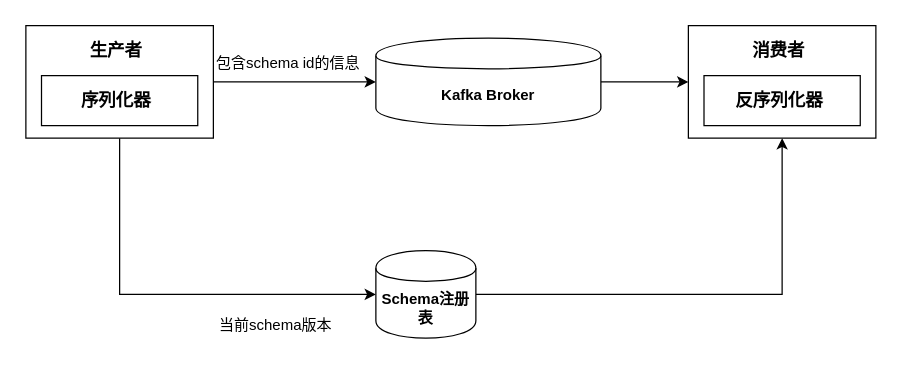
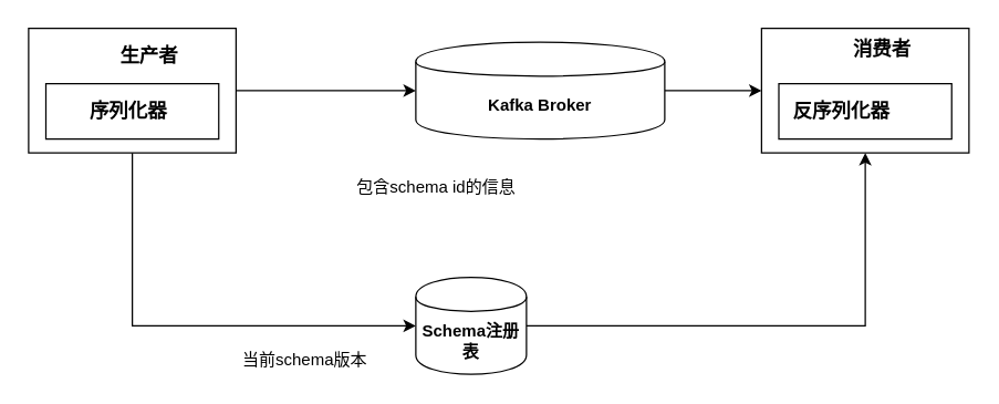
  <mxCell id="0" />
  <mxCell id="1" parent="0" />
  <mxCell id="2" style="edgeStyle=orthogonalEdgeStyle;rounded=0;orthogonalLoop=1;jettySize=auto;html=1;" edge="1" parent="1" source="4" target="7"><mxGeometry relative="1" as="geometry" /></mxCell>
  <mxCell id="3" style="edgeStyle=orthogonalEdgeStyle;rounded=0;orthogonalLoop=1;jettySize=auto;html=1;entryX=0;entryY=0.5;entryDx=0;entryDy=0;" edge="1" parent="1" source="4" target="9"><mxGeometry relative="1" as="geometry"><Array as="points"><mxPoint x="95" y="235" /></Array></mxGeometry></mxCell>
  <mxCell id="4" value="" style="rounded=0;whiteSpace=wrap;html=1;" vertex="1" parent="1"><mxGeometry x="20" y="20" width="150" height="90" as="geometry" /></mxCell>
  <mxCell id="5" value="" style="rounded=0;whiteSpace=wrap;html=1;" vertex="1" parent="1"><mxGeometry x="32.5" y="60" width="125" height="40" as="geometry" /></mxCell>
  <mxCell id="6" style="edgeStyle=orthogonalEdgeStyle;rounded=0;orthogonalLoop=1;jettySize=auto;html=1;" edge="1" parent="1" source="7" target="12"><mxGeometry relative="1" as="geometry" /></mxCell>
  <mxCell id="7" value="&lt;b&gt;Kafka Broker&lt;/b&gt;" style="shape=cylinder;whiteSpace=wrap;html=1;boundedLbl=1;backgroundOutline=1;" vertex="1" parent="1"><mxGeometry x="300" y="30" width="180" height="70" as="geometry" /></mxCell>
  <mxCell id="8" style="edgeStyle=orthogonalEdgeStyle;rounded=0;orthogonalLoop=1;jettySize=auto;html=1;entryX=0.5;entryY=1;entryDx=0;entryDy=0;" edge="1" parent="1" source="9" target="12"><mxGeometry relative="1" as="geometry"><mxPoint x="630" y="120" as="targetPoint" /></mxGeometry></mxCell>
  <mxCell id="9" value="&lt;b&gt;Schema注册表&lt;/b&gt;" style="shape=cylinder;whiteSpace=wrap;html=1;boundedLbl=1;backgroundOutline=1;" vertex="1" parent="1"><mxGeometry x="300" y="200" width="80" height="70" as="geometry" /></mxCell>
- <mxCell id="10" value="&lt;font style=&quot;font-size: 14px&quot;&gt;&lt;b&gt;生产者&lt;/b&gt;&lt;/font&gt;" style="text;html=1;strokeColor=none;fillColor=none;align=center;verticalAlign=middle;whiteSpace=wrap;rounded=0;" vertex="1" parent="1"><mxGeometry x="60" y="30" width="65" height="20" as="geometry" /></mxCell>
+ <mxCell id="10" value="&lt;font style=&quot;font-size: 14px&quot;&gt;&lt;b&gt;生产者&lt;/b&gt;&lt;/font&gt;" style="text;html=1;strokeColor=none;fillColor=none;align=center;verticalAlign=middle;whiteSpace=wrap;rounded=0;" vertex="1" parent="1"><mxGeometry x="75" y="30" width="65" height="20" as="geometry" /></mxCell>
  <mxCell id="11" value="&lt;font style=&quot;font-size: 14px&quot;&gt;&lt;b&gt;序列化器&lt;/b&gt;&lt;/font&gt;" style="text;html=1;strokeColor=none;fillColor=none;align=center;verticalAlign=middle;whiteSpace=wrap;rounded=0;" vertex="1" parent="1"><mxGeometry x="60" y="70" width="65" height="20" as="geometry" /></mxCell>
  <mxCell id="12" value="" style="rounded=0;whiteSpace=wrap;html=1;" vertex="1" parent="1"><mxGeometry x="550" y="20" width="150" height="90" as="geometry" /></mxCell>
  <mxCell id="13" value="" style="rounded=0;whiteSpace=wrap;html=1;" vertex="1" parent="1"><mxGeometry x="562.5" y="60" width="125" height="40" as="geometry" /></mxCell>
- <mxCell id="14" value="&lt;span style=&quot;font-size: 14px&quot;&gt;&lt;b&gt;消费者&lt;/b&gt;&lt;/span&gt;" style="text;html=1;strokeColor=none;fillColor=none;align=center;verticalAlign=middle;whiteSpace=wrap;rounded=0;" vertex="1" parent="1"><mxGeometry x="590" y="30" width="65" height="20" as="geometry" /></mxCell>
- <mxCell id="15" value="&lt;font style=&quot;font-size: 14px&quot;&gt;&lt;b&gt;反序列化器&lt;/b&gt;&lt;/font&gt;" style="text;html=1;strokeColor=none;fillColor=none;align=center;verticalAlign=middle;whiteSpace=wrap;rounded=0;" vertex="1" parent="1"><mxGeometry x="582.5" y="70" width="80" height="20" as="geometry" /></mxCell>
- <mxCell id="16" value="包含schema id的信息" style="text;html=1;strokeColor=none;fillColor=none;align=center;verticalAlign=middle;whiteSpace=wrap;rounded=0;" vertex="1" parent="1"><mxGeometry x="170" y="40" width="120" height="20" as="geometry" /></mxCell>
+ <mxCell id="14" value="&lt;span style=&quot;font-size: 14px&quot;&gt;&lt;b&gt;消费者&lt;/b&gt;&lt;/span&gt;" style="text;html=1;strokeColor=none;fillColor=none;align=center;verticalAlign=middle;whiteSpace=wrap;rounded=0;" vertex="1" parent="1"><mxGeometry x="605" y="25" width="65" height="20" as="geometry" /></mxCell>
+ <mxCell id="15" value="&lt;font style=&quot;font-size: 14px&quot;&gt;&lt;b&gt;反序列化器&lt;/b&gt;&lt;/font&gt;" style="text;html=1;strokeColor=none;fillColor=none;align=center;verticalAlign=middle;whiteSpace=wrap;rounded=0;" vertex="1" parent="1"><mxGeometry x="567.5" y="70" width="80" height="20" as="geometry" /></mxCell>
+ <mxCell id="16" value="包含schema id的信息" style="text;html=1;strokeColor=none;fillColor=none;align=center;verticalAlign=middle;whiteSpace=wrap;rounded=0;" vertex="1" parent="1"><mxGeometry x="255" y="125" width="120" height="20" as="geometry" /></mxCell>
  <mxCell id="17" value="当前schema版本" style="text;html=1;strokeColor=none;fillColor=none;align=center;verticalAlign=middle;whiteSpace=wrap;rounded=0;" vertex="1" parent="1"><mxGeometry x="160" y="250" width="120" height="20" as="geometry" /></mxCell>
